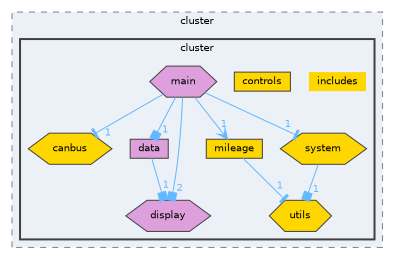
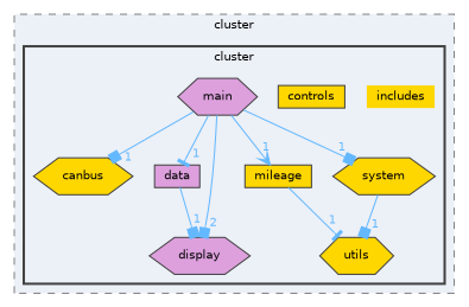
  digraph {
    compound=true
    node [fontname=Helvetica fontsize=10 shape=hexagon style=filled fillcolor=gold color=grey25]
    edge [color=steelblue1 fontcolor=steelblue1 fontname=Helvetica fontsize=10 headlabel=1 labeldistance=1.5 labelfontname=Helvetica labelfontsize=10 arrowhead=tee]
    n1 [height=0.2 label=includes shape=plaintext width=0.4 color=""]
    n2 [height=0.2 label=canbus width=0.4]
    n3 [height=0.2 label=controls shape=box width=0.4]
    n4 [fillcolor=plum height=0.2 label=data shape=box width=0.4]
    n5 [fillcolor=plum height=0.2 label=display width=0.4]
    n6 [fillcolor=plum height=0.2 label=main width=0.4]
    n7 [height=0.2 label=mileage shape=box width=0.4]
    n8 [height=0.2 label=system width=0.4]
    n9 [height=0.2 label=utils width=0.4]
    subgraph cluster_1 {
      bgcolor="#ecf0f7"
      fontname=Helvetica
      fontsize=10
      label=cluster
      pencolor=grey50
      style="filled,dashed"
      subgraph cluster_2 {
        bgcolor="#ecf0f7"
        fontname=Helvetica
        fontsize=10
        pencolor=grey25
        style="filled,bold"
        n1
        n2
        n3
        n4
        n5
        n6
        n7
        n8
        n9
      }
    }
    n4 -> n5 [arrowhead=box]
-   n6 -> n2
-   n6 -> n4 [arrowhead=box]
+   n6 -> n2 [arrowhead=box]
+   n6 -> n4
    n6 -> n5 [headlabel=2 arrowhead=box]
    n6 -> n7 [arrowhead=vee]
-   n6 -> n8
+   n6 -> n8 [arrowhead=box]
    n7 -> n9
    n8 -> n9 [arrowhead=box]
  }
